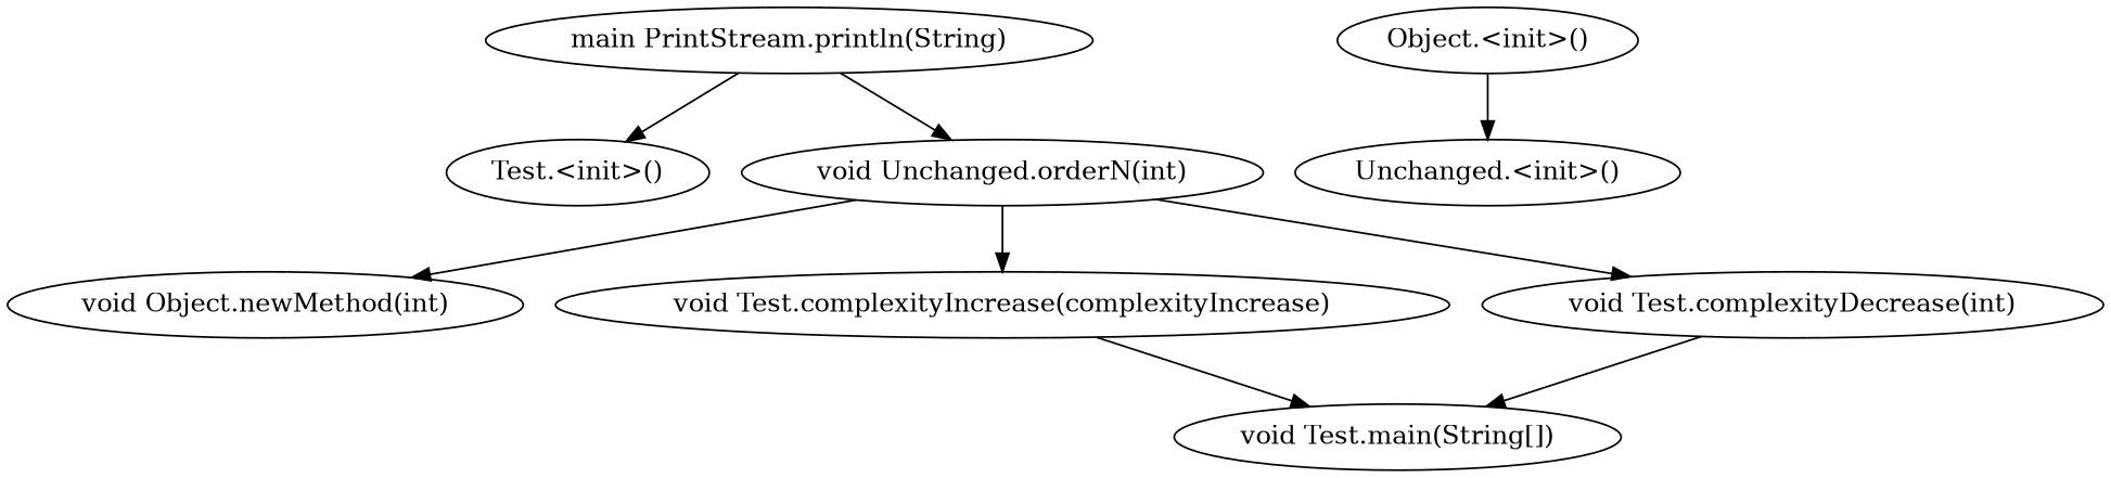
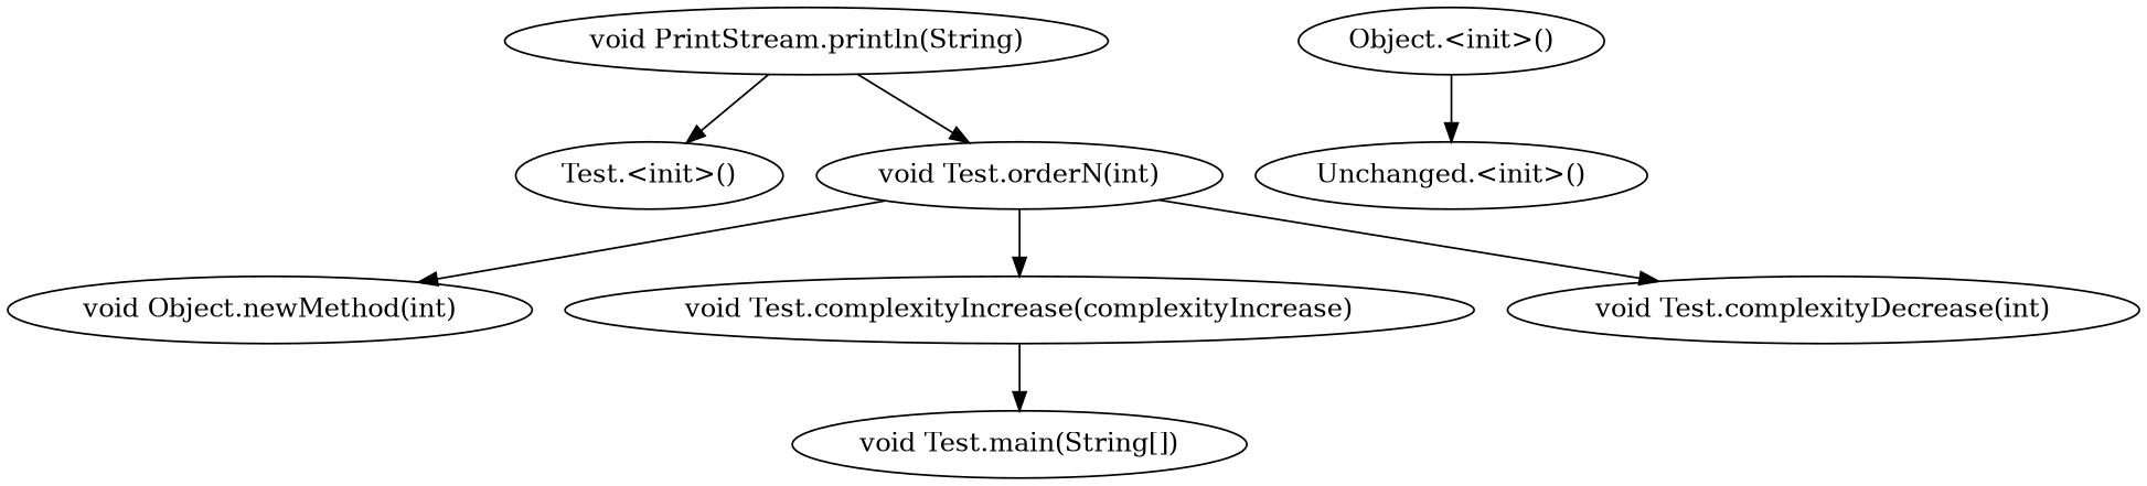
  digraph {
    node [flag=true]
    n1 [label="Test.<init>()"]
    n2 [label="void Test.main(String[])"]
    n3 [flag=false label="Object.<init>()"]
    n4 [flag=false label="Unchanged.<init>()"]
    n5 [label="void Object.newMethod(int)"]
    n6 [label="void Test.complexityIncrease(complexityIncrease)"]
-   n7 [flag=false label="void Unchanged.orderN(int)"]
+   n7 [flag=false label="void Test.orderN(int)"]
    n8 [label="void Test.complexityDecrease(int)"]
-   n9 [flag=false label="main PrintStream.println(String)"]
+   n9 [flag=false label="void PrintStream.println(String)"]
    n3 -> n4
    n6 -> n2
    n7 -> n5
    n7 -> n6
    n7 -> n8
-   n8 -> n2
    n9 -> n1
    n9 -> n7
  }
